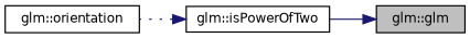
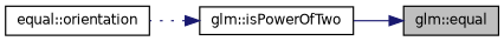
  digraph {
    rankdir=RL
    node [color=black fillcolor=white fontname=Helvetica fontsize=10 shape=record style=filled]
    edge [color=midnightblue dir=back fontname=Helvetica fontsize=10 labelfontname=Helvetica labelfontsize=10]
-   n1 [fillcolor=grey75 fontcolor=black height=0.2 label="glm::glm" width=0.4]
+   n1 [fillcolor=grey75 fontcolor=black height=0.2 label="glm::equal" width=0.4]
    n2 [height=0.2 label="glm::isPowerOfTwo" width=0.4]
-   n3 [height=0.2 label="glm::orientation" width=0.4]
+   n3 [height=0.2 label="equal::orientation" width=0.4]
    n1 -> n2 [style=solid]
    n2 -> n3 [style=dotted]
  }
